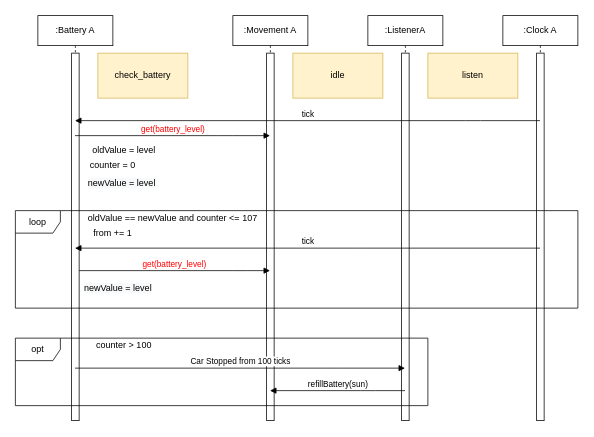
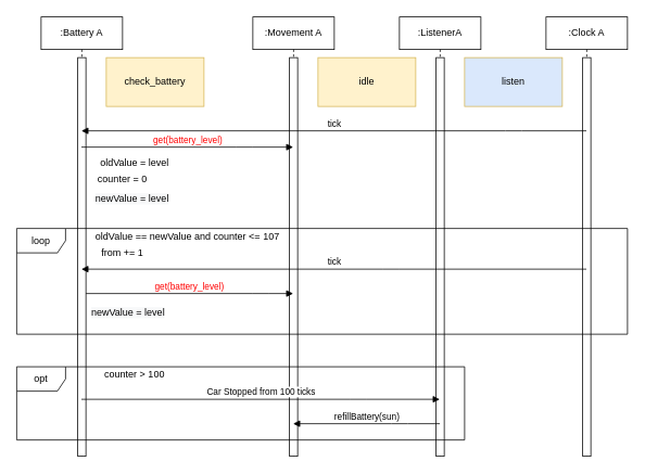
  <mxCell id="0" />
  <mxCell id="1" parent="0" />
  <mxCell id="2" value=":Battery A" style="shape=umlLifeline;perimeter=lifelinePerimeter;whiteSpace=wrap;html=1;container=1;collapsible=0;recursiveResize=0;outlineConnect=0;" vertex="1" parent="1"><mxGeometry x="50" y="20" width="100" height="540" as="geometry" /></mxCell>
  <mxCell id="3" value="" style="html=1;points=[];perimeter=orthogonalPerimeter;" vertex="1" parent="2"><mxGeometry x="45" y="50" width="10" height="490" as="geometry" /></mxCell>
  <mxCell id="4" value=":Movement A" style="shape=umlLifeline;perimeter=lifelinePerimeter;whiteSpace=wrap;html=1;container=1;collapsible=0;recursiveResize=0;outlineConnect=0;" vertex="1" parent="1"><mxGeometry x="310" y="20" width="100" height="540" as="geometry" /></mxCell>
  <mxCell id="5" value="" style="html=1;points=[];perimeter=orthogonalPerimeter;" vertex="1" parent="4"><mxGeometry x="45" y="50" width="10" height="490" as="geometry" /></mxCell>
  <mxCell id="6" value=":ListenerA" style="shape=umlLifeline;perimeter=lifelinePerimeter;whiteSpace=wrap;html=1;container=1;collapsible=0;recursiveResize=0;outlineConnect=0;" vertex="1" parent="1"><mxGeometry x="490" y="20" width="100" height="540" as="geometry" /></mxCell>
  <mxCell id="7" value="" style="html=1;points=[];perimeter=orthogonalPerimeter;" vertex="1" parent="6"><mxGeometry x="45" y="50" width="10" height="490" as="geometry" /></mxCell>
  <mxCell id="8" value=":Clock A" style="shape=umlLifeline;perimeter=lifelinePerimeter;whiteSpace=wrap;html=1;container=1;collapsible=0;recursiveResize=0;outlineConnect=0;" vertex="1" parent="1"><mxGeometry x="670" y="20" width="100" height="540" as="geometry" /></mxCell>
  <mxCell id="9" value="" style="html=1;points=[];perimeter=orthogonalPerimeter;" vertex="1" parent="8"><mxGeometry x="45" y="50" width="10" height="490" as="geometry" /></mxCell>
  <mxCell id="10" value="idle" style="rounded=0;whiteSpace=wrap;html=1;fillColor=#fff2cc;strokeColor=#d6b656;" vertex="1" parent="1"><mxGeometry x="390" y="70" width="120" height="60" as="geometry" /></mxCell>
  <mxCell id="11" value="check_battery" style="rounded=0;whiteSpace=wrap;html=1;fillColor=#fff2cc;strokeColor=#d6b656;" vertex="1" parent="1"><mxGeometry x="130" y="70" width="120" height="60" as="geometry" /></mxCell>
- <mxCell id="12" value="listen" style="rounded=0;whiteSpace=wrap;html=1;fillColor=#fff2cc;strokeColor=#d6b656;" vertex="1" parent="1"><mxGeometry x="570" y="70" width="120" height="60" as="geometry" /></mxCell>
+ <mxCell id="12" value="listen" style="rounded=0;whiteSpace=wrap;html=1;fillColor=#dae8fc;strokeColor=#d6b656;" vertex="1" parent="1"><mxGeometry x="570" y="70" width="120" height="60" as="geometry" /></mxCell>
  <mxCell id="13" value="&lt;font color=&quot;#ff0000&quot;&gt;get(battery_level)&lt;/font&gt;" style="html=1;verticalAlign=bottom;endArrow=block;" edge="1" parent="1" source="2" target="4"><mxGeometry width="80" relative="1" as="geometry"><mxPoint x="160" y="240" as="sourcePoint" /><mxPoint x="240" y="240" as="targetPoint" /><Array as="points"><mxPoint x="300" y="180" /></Array></mxGeometry></mxCell>
  <mxCell id="14" value="oldValue = level" style="text;html=1;strokeColor=none;fillColor=none;align=center;verticalAlign=middle;whiteSpace=wrap;rounded=0;" vertex="1" parent="1"><mxGeometry x="110" y="190" width="110" height="20" as="geometry" /></mxCell>
  <mxCell id="15" value="counter = 0" style="text;html=1;strokeColor=none;fillColor=none;align=center;verticalAlign=middle;whiteSpace=wrap;rounded=0;" vertex="1" parent="1"><mxGeometry x="110" y="210" width="80" height="20" as="geometry" /></mxCell>
  <mxCell id="16" value="loop" style="shape=umlFrame;whiteSpace=wrap;html=1;" vertex="1" parent="1"><mxGeometry x="20" y="280" width="750" height="130" as="geometry" /></mxCell>
  <mxCell id="17" value="&lt;span style=&quot;color: rgb(0 , 0 , 0) ; font-family: &amp;#34;helvetica&amp;#34; ; font-size: 12px ; font-style: normal ; font-weight: 400 ; letter-spacing: normal ; text-align: center ; text-indent: 0px ; text-transform: none ; word-spacing: 0px ; background-color: rgb(248 , 249 , 250) ; display: inline ; float: none&quot;&gt;newValue = level&lt;/span&gt;" style="text;whiteSpace=wrap;html=1;" vertex="1" parent="1"><mxGeometry x="115" y="230" width="110" height="30" as="geometry" /></mxCell>
  <mxCell id="18" value="oldValue == newValue and counter &amp;lt;= 107" style="text;html=1;strokeColor=none;fillColor=none;align=center;verticalAlign=middle;whiteSpace=wrap;rounded=0;" vertex="1" parent="1"><mxGeometry x="110" y="280" width="240" height="20" as="geometry" /></mxCell>
  <mxCell id="19" value="tick" style="html=1;verticalAlign=bottom;endArrow=block;" edge="1" parent="1" source="8" target="2"><mxGeometry width="80" relative="1" as="geometry"><mxPoint x="200" y="340" as="sourcePoint" /><mxPoint x="280" y="340" as="targetPoint" /><Array as="points"><mxPoint x="480" y="330" /></Array></mxGeometry></mxCell>
  <mxCell id="20" value="&lt;font color=&quot;#ff0000&quot;&gt;get(battery_level)&lt;/font&gt;" style="html=1;verticalAlign=bottom;endArrow=block;" edge="1" parent="1" source="3" target="4"><mxGeometry width="80" relative="1" as="geometry"><mxPoint x="99.5" y="190" as="sourcePoint" /><mxPoint x="359.5" y="190" as="targetPoint" /><Array as="points"><mxPoint x="320" y="360" /></Array></mxGeometry></mxCell>
  <mxCell id="21" value="&lt;span style=&quot;color: rgb(0 , 0 , 0) ; font-family: &amp;#34;helvetica&amp;#34; ; font-size: 12px ; font-style: normal ; font-weight: 400 ; letter-spacing: normal ; text-align: center ; text-indent: 0px ; text-transform: none ; word-spacing: 0px ; background-color: rgb(248 , 249 , 250) ; display: inline ; float: none&quot;&gt;newValue = level&lt;/span&gt;" style="text;whiteSpace=wrap;html=1;" vertex="1" parent="1"><mxGeometry x="110" y="370" width="110" height="30" as="geometry" /></mxCell>
  <mxCell id="22" value="from += 1" style="text;html=1;strokeColor=none;fillColor=none;align=center;verticalAlign=middle;whiteSpace=wrap;rounded=0;" vertex="1" parent="1"><mxGeometry x="110" y="300" width="80" height="20" as="geometry" /></mxCell>
  <mxCell id="23" value="counter &amp;gt; 100" style="text;html=1;strokeColor=none;fillColor=none;align=center;verticalAlign=middle;whiteSpace=wrap;rounded=0;" vertex="1" parent="1"><mxGeometry x="110" y="450" width="110" height="20" as="geometry" /></mxCell>
  <mxCell id="24" value="Car Stopped from 100 ticks" style="html=1;verticalAlign=bottom;endArrow=block;" edge="1" parent="1" source="2" target="6"><mxGeometry width="80" relative="1" as="geometry"><mxPoint x="230" y="500" as="sourcePoint" /><mxPoint x="310" y="500" as="targetPoint" /><Array as="points"><mxPoint x="440" y="490" /></Array></mxGeometry></mxCell>
  <mxCell id="25" value="refillBattery(sun)" style="html=1;verticalAlign=bottom;endArrow=block;" edge="1" parent="1" source="6" target="4"><mxGeometry width="80" relative="1" as="geometry"><mxPoint x="190" y="560" as="sourcePoint" /><mxPoint x="270" y="560" as="targetPoint" /><Array as="points"><mxPoint x="490" y="520" /></Array></mxGeometry></mxCell>
  <mxCell id="26" value="opt" style="shape=umlFrame;whiteSpace=wrap;html=1;" vertex="1" parent="1"><mxGeometry x="20" y="450" width="550" height="90" as="geometry" /></mxCell>
  <mxCell id="27" value="tick" style="html=1;verticalAlign=bottom;endArrow=block;" edge="1" parent="1" source="8" target="2"><mxGeometry width="80" relative="1" as="geometry"><mxPoint x="620" y="190" as="sourcePoint" /><mxPoint x="700" y="190" as="targetPoint" /><Array as="points"><mxPoint x="630" y="160" /></Array></mxGeometry></mxCell>
